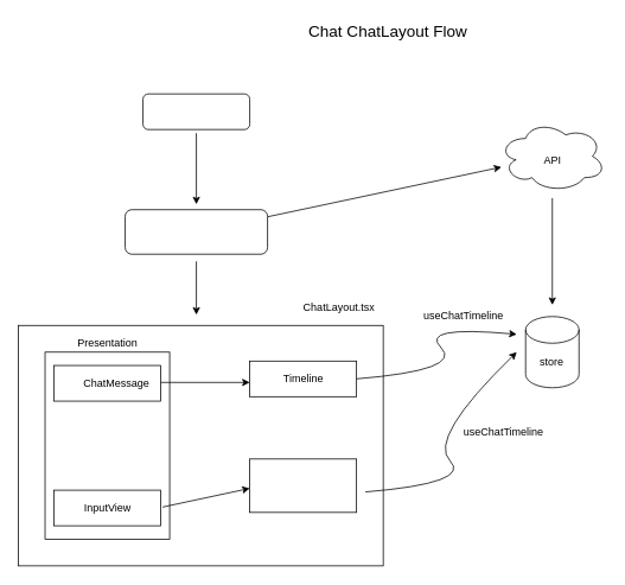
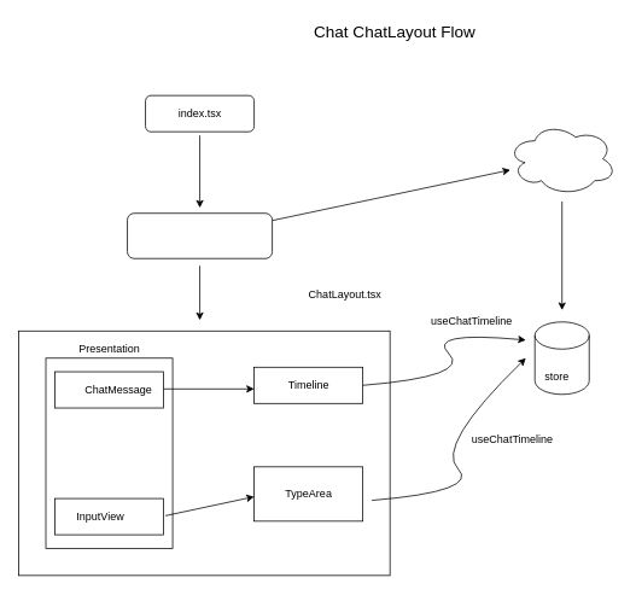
  <mxCell id="0" />
  <mxCell id="1" parent="0" />
  <mxCell id="2" style="edgeStyle=none;html=1;" edge="1" parent="1"><mxGeometry relative="1" as="geometry"><mxPoint x="220" y="229" as="targetPoint" /><mxPoint x="220" y="149" as="sourcePoint" /></mxGeometry></mxCell>
  <mxCell id="3" value="" style="rounded=1;whiteSpace=wrap;html=1;" vertex="1" parent="1"><mxGeometry x="160" y="105" width="120" height="40" as="geometry" /></mxCell>
  <mxCell id="4" style="edgeStyle=none;html=1;" edge="1" parent="1"><mxGeometry relative="1" as="geometry"><mxPoint x="620" y="342" as="targetPoint" /><mxPoint x="620" y="222" as="sourcePoint" /></mxGeometry></mxCell>
  <mxCell id="5" value="" style="ellipse;shape=cloud;whiteSpace=wrap;html=1;" vertex="1" parent="1"><mxGeometry x="560" y="135" width="120" height="80" as="geometry" /></mxCell>
  <mxCell id="6" style="edgeStyle=none;html=1;" edge="1" parent="1" source="8" target="5"><mxGeometry relative="1" as="geometry" /></mxCell>
  <mxCell id="7" style="edgeStyle=none;html=1;" edge="1" parent="1"><mxGeometry relative="1" as="geometry"><mxPoint x="220" y="353" as="targetPoint" /><mxPoint x="220" y="293" as="sourcePoint" /></mxGeometry></mxCell>
  <mxCell id="8" value="" style="rounded=1;whiteSpace=wrap;html=1;" vertex="1" parent="1"><mxGeometry x="140" y="235" width="160" height="50" as="geometry" /></mxCell>
  <mxCell id="9" value="" style="shape=cylinder3;whiteSpace=wrap;html=1;boundedLbl=1;backgroundOutline=1;size=15;" vertex="1" parent="1"><mxGeometry x="590" y="355" width="60" height="80" as="geometry" /></mxCell>
  <mxCell id="10" value="" style="rounded=0;whiteSpace=wrap;html=1;" vertex="1" parent="1"><mxGeometry x="20" y="365" width="410" height="270" as="geometry" /></mxCell>
  <mxCell id="11" value="Chat ChatLayout Flow" style="text;html=1;resizable=0;autosize=1;align=center;verticalAlign=middle;points=[];fillColor=none;strokeColor=none;rounded=0;fontSize=18;" vertex="1" parent="1"><mxGeometry x="340" y="20" width="190" height="30" as="geometry" /></mxCell>
- <mxCell id="12" value="ChatLayout.tsx" style="text;html=1;resizable=0;autosize=1;align=center;verticalAlign=middle;points=[];fillColor=none;strokeColor=none;rounded=0;fontSize=12;" vertex="1" parent="1"><mxGeometry x="330" y="335" width="100" height="20" as="geometry" /></mxCell>
+ <mxCell id="12" value="ChatLayout.tsx" style="text;html=1;resizable=0;autosize=1;align=center;verticalAlign=middle;points=[];fillColor=none;strokeColor=none;rounded=0;fontSize=12;" vertex="1" parent="1"><mxGeometry x="330" y="315" width="100" height="20" as="geometry" /></mxCell>
+ <mxCell id="13" value="index.tsx" style="text;html=1;resizable=0;autosize=1;align=center;verticalAlign=middle;points=[];fillColor=none;strokeColor=none;rounded=0;fontSize=12;" vertex="1" parent="1"><mxGeometry x="190" y="115" width="60" height="20" as="geometry" /></mxCell>
  <mxCell id="14" value="" style="rounded=0;whiteSpace=wrap;html=1;fontSize=12;" vertex="1" parent="1"><mxGeometry x="280" y="405" width="120" height="40" as="geometry" /></mxCell>
  <mxCell id="15" value="Timeline" style="text;html=1;resizable=0;autosize=1;align=center;verticalAlign=middle;points=[];fillColor=none;strokeColor=none;rounded=0;fontSize=12;" vertex="1" parent="1"><mxGeometry x="310" y="415" width="60" height="20" as="geometry" /></mxCell>
  <mxCell id="16" value="" style="rounded=0;whiteSpace=wrap;html=1;fontSize=12;" vertex="1" parent="1"><mxGeometry x="280" y="515" width="120" height="60" as="geometry" /></mxCell>
+ <mxCell id="17" value="TypeArea" style="text;html=1;resizable=0;autosize=1;align=center;verticalAlign=middle;points=[];fillColor=none;strokeColor=none;rounded=0;fontSize=12;" vertex="1" parent="1"><mxGeometry x="305" y="535" width="70" height="20" as="geometry" /></mxCell>
  <mxCell id="18" value="" style="rounded=0;whiteSpace=wrap;html=1;fontSize=12;" vertex="1" parent="1"><mxGeometry x="50" y="395" width="140" height="210" as="geometry" /></mxCell>
  <mxCell id="19" value="" style="rounded=0;whiteSpace=wrap;html=1;fontSize=12;" vertex="1" parent="1"><mxGeometry x="60" y="410" width="120" height="40" as="geometry" /></mxCell>
  <mxCell id="20" value="ChatMessage" style="text;html=1;resizable=0;autosize=1;align=center;verticalAlign=middle;points=[];fillColor=none;strokeColor=none;rounded=0;fontSize=12;" vertex="1" parent="1"><mxGeometry x="85" y="420" width="90" height="20" as="geometry" /></mxCell>
  <mxCell id="21" value="" style="rounded=0;whiteSpace=wrap;html=1;fontSize=12;" vertex="1" parent="1"><mxGeometry x="60" y="550" width="120" height="40" as="geometry" /></mxCell>
- <mxCell id="22" value="InputView" style="text;html=1;resizable=0;autosize=1;align=center;verticalAlign=middle;points=[];fillColor=none;strokeColor=none;rounded=0;fontSize=12;" vertex="1" parent="1"><mxGeometry x="85" y="560" width="70" height="20" as="geometry" /></mxCell>
+ <mxCell id="22" value="InputView" style="text;html=1;resizable=0;autosize=1;align=center;verticalAlign=middle;points=[];fillColor=none;strokeColor=none;rounded=0;fontSize=12;" vertex="1" parent="1"><mxGeometry x="75" y="560" width="70" height="20" as="geometry" /></mxCell>
  <mxCell id="23" value="Presentation" style="text;html=1;resizable=0;autosize=1;align=center;verticalAlign=middle;points=[];fillColor=none;strokeColor=none;rounded=0;fontSize=12;" vertex="1" parent="1"><mxGeometry x="80" y="375" width="80" height="20" as="geometry" /></mxCell>
  <mxCell id="24" value="" style="endArrow=classic;html=1;fontSize=12;entryX=0;entryY=0.75;entryDx=0;entryDy=0;" edge="1" parent="1"><mxGeometry width="50" height="50" relative="1" as="geometry"><mxPoint x="180" y="429" as="sourcePoint" /><mxPoint x="280" y="429" as="targetPoint" /></mxGeometry></mxCell>
  <mxCell id="25" value="" style="endArrow=classic;html=1;fontSize=12;entryX=0;entryY=0.5;entryDx=0;entryDy=0;" edge="1" parent="1"><mxGeometry width="50" height="50" relative="1" as="geometry"><mxPoint x="182" y="569" as="sourcePoint" /><mxPoint x="280" y="548" as="targetPoint" /></mxGeometry></mxCell>
  <mxCell id="26" value="" style="curved=1;endArrow=classic;html=1;fontSize=12;exitX=1;exitY=0.5;exitDx=0;exitDy=0;" edge="1" parent="1" source="14"><mxGeometry width="50" height="50" relative="1" as="geometry"><mxPoint x="470" y="415" as="sourcePoint" /><mxPoint x="580" y="375" as="targetPoint" /><Array as="points"><mxPoint x="520" y="415" /><mxPoint x="470" y="365" /></Array></mxGeometry></mxCell>
  <mxCell id="27" value="" style="curved=1;endArrow=classic;html=1;fontSize=12;exitX=1;exitY=0.5;exitDx=0;exitDy=0;" edge="1" parent="1"><mxGeometry width="50" height="50" relative="1" as="geometry"><mxPoint x="410" y="552" as="sourcePoint" /><mxPoint x="580" y="395" as="targetPoint" /><Array as="points"><mxPoint x="530" y="542" /><mxPoint x="480" y="492" /></Array></mxGeometry></mxCell>
- <mxCell id="28" value="store" style="text;html=1;resizable=0;autosize=1;align=center;verticalAlign=middle;points=[];fillColor=none;strokeColor=none;rounded=0;fontSize=12;" vertex="1" parent="1"><mxGeometry x="599" y="396" width="40" height="20" as="geometry" /></mxCell>
- <mxCell id="29" value="API" style="text;html=1;resizable=0;autosize=1;align=center;verticalAlign=middle;points=[];fillColor=none;strokeColor=none;rounded=0;fontSize=12;" vertex="1" parent="1"><mxGeometry x="605" y="170" width="30" height="20" as="geometry" /></mxCell>
+ <mxCell id="28" value="store" style="text;html=1;resizable=0;autosize=1;align=center;verticalAlign=middle;points=[];fillColor=none;strokeColor=none;rounded=0;fontSize=12;" vertex="1" parent="1"><mxGeometry x="594" y="406" width="40" height="20" as="geometry" /></mxCell>
  <mxCell id="30" value="useChatTimeline" style="text;html=1;resizable=0;autosize=1;align=center;verticalAlign=middle;points=[];fillColor=none;strokeColor=none;rounded=0;fontSize=12;" vertex="1" parent="1"><mxGeometry x="465" y="345" width="110" height="20" as="geometry" /></mxCell>
  <mxCell id="31" value="useChatTimeline" style="text;html=1;resizable=0;autosize=1;align=center;verticalAlign=middle;points=[];fillColor=none;strokeColor=none;rounded=0;fontSize=12;" vertex="1" parent="1"><mxGeometry x="510" y="475" width="110" height="20" as="geometry" /></mxCell>
